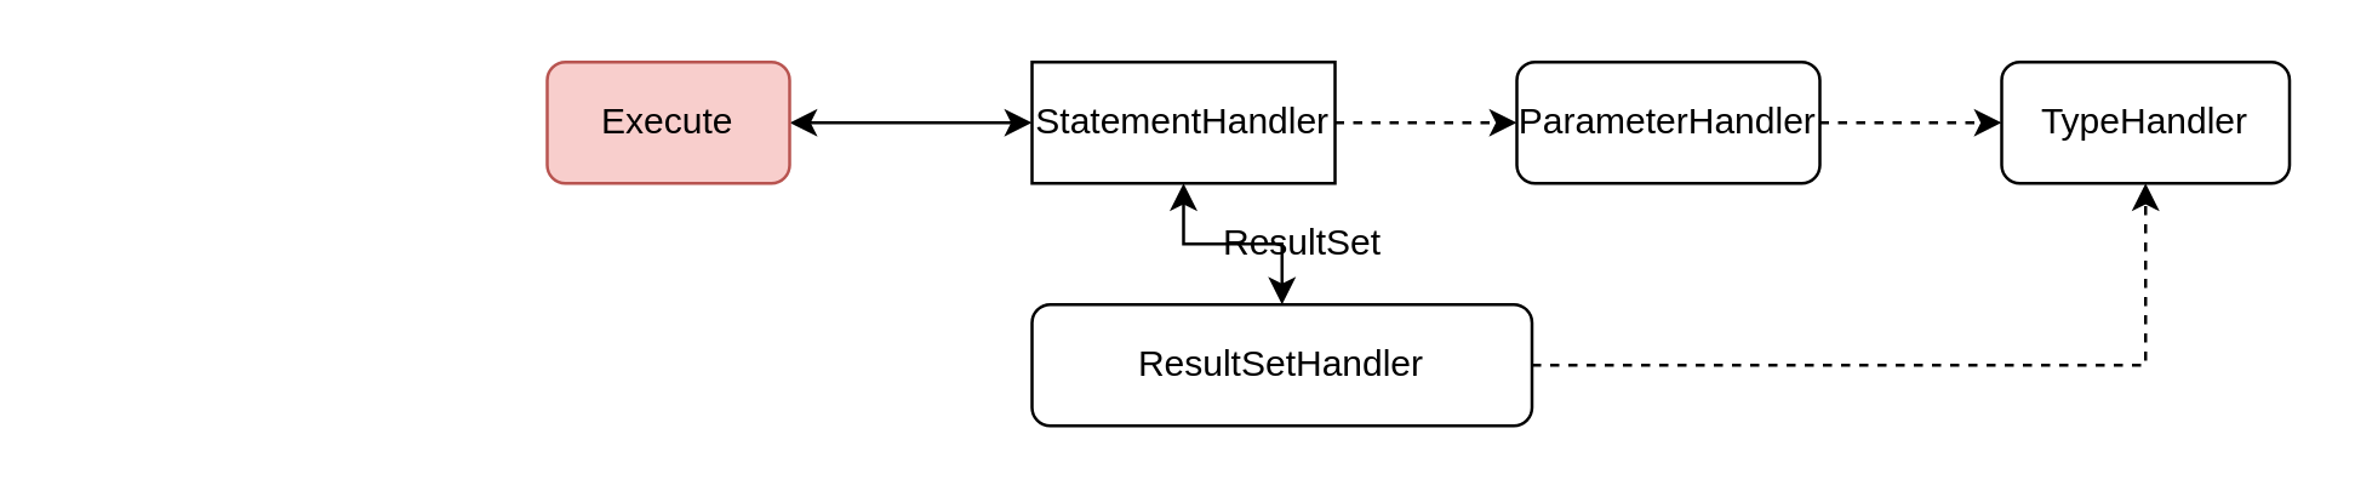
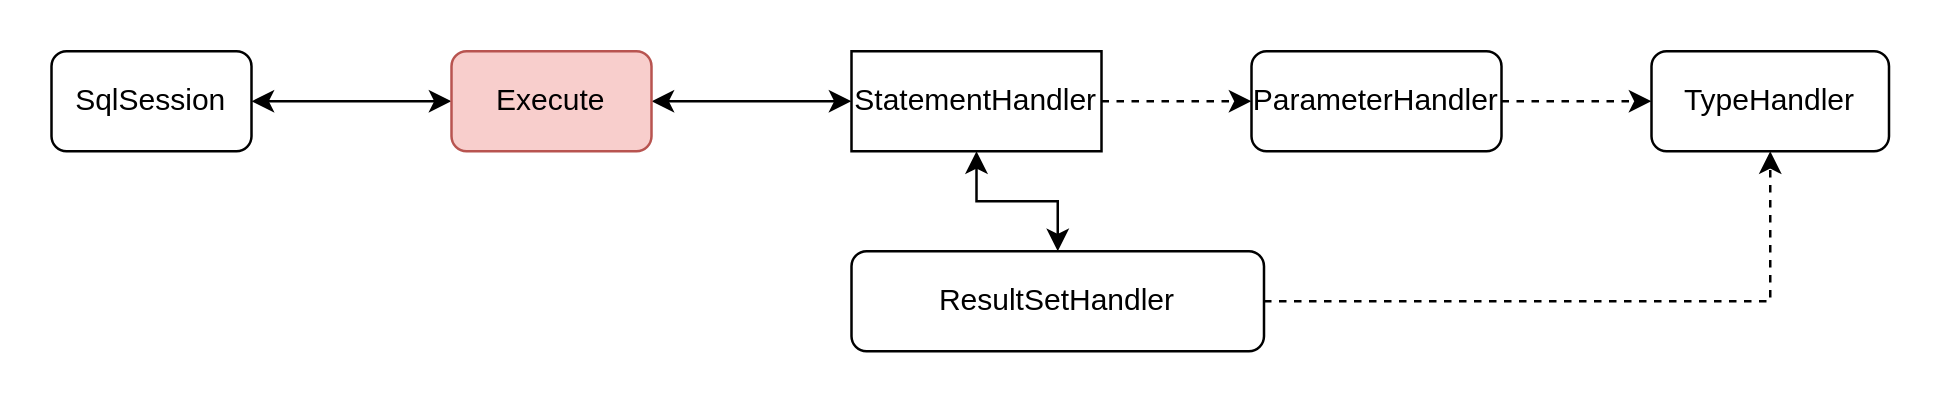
  <mxCell id="0" />
  <mxCell id="1" parent="0" />
+ <mxCell id="2" style="edgeStyle=orthogonalEdgeStyle;rounded=0;orthogonalLoop=1;jettySize=auto;html=1;entryX=0;entryY=0.5;entryDx=0;entryDy=0;startArrow=classic;startFill=1;" edge="1" parent="1" source="3" target="5"><mxGeometry relative="1" as="geometry" /></mxCell>
+ <mxCell id="3" value="SqlSession" style="rounded=1;whiteSpace=wrap;html=1;" vertex="1" parent="1"><mxGeometry x="20" y="20" width="80" height="40" as="geometry" /></mxCell>
  <mxCell id="4" style="edgeStyle=orthogonalEdgeStyle;rounded=0;orthogonalLoop=1;jettySize=auto;html=1;entryX=0;entryY=0.5;entryDx=0;entryDy=0;startArrow=classic;startFill=1;" edge="1" parent="1" source="5" target="8"><mxGeometry relative="1" as="geometry" /></mxCell>
  <mxCell id="5" value="Execute" style="rounded=1;whiteSpace=wrap;html=1;fillColor=#f8cecc;strokeColor=#b85450;" vertex="1" parent="1"><mxGeometry x="180" y="20" width="80" height="40" as="geometry" /></mxCell>
  <mxCell id="6" style="edgeStyle=orthogonalEdgeStyle;rounded=0;orthogonalLoop=1;jettySize=auto;html=1;entryX=0;entryY=0.5;entryDx=0;entryDy=0;dashed=1;" edge="1" parent="1" source="8" target="10"><mxGeometry relative="1" as="geometry" /></mxCell>
  <mxCell id="7" style="edgeStyle=orthogonalEdgeStyle;rounded=0;orthogonalLoop=1;jettySize=auto;html=1;startArrow=classic;startFill=1;" edge="1" parent="1" source="8" target="13"><mxGeometry relative="1" as="geometry" /></mxCell>
  <mxCell id="8" value="StatementHandler" style="whiteSpace=wrap;html=1;rounded=0;" vertex="1" parent="1"><mxGeometry x="340" y="20" width="100" height="40" as="geometry" /></mxCell>
  <mxCell id="9" style="edgeStyle=orthogonalEdgeStyle;rounded=0;orthogonalLoop=1;jettySize=auto;html=1;entryX=0;entryY=0.5;entryDx=0;entryDy=0;dashed=1;" edge="1" parent="1" source="10" target="11"><mxGeometry relative="1" as="geometry" /></mxCell>
  <mxCell id="10" value="ParameterHandler" style="rounded=1;whiteSpace=wrap;html=1;" vertex="1" parent="1"><mxGeometry x="500" y="20" width="100" height="40" as="geometry" /></mxCell>
  <mxCell id="11" value="TypeHandler" style="rounded=1;whiteSpace=wrap;html=1;" vertex="1" parent="1"><mxGeometry x="660" y="20" width="95" height="40" as="geometry" /></mxCell>
  <mxCell id="12" style="edgeStyle=orthogonalEdgeStyle;rounded=0;orthogonalLoop=1;jettySize=auto;html=1;dashed=1;" edge="1" parent="1" source="13" target="11"><mxGeometry relative="1" as="geometry" /></mxCell>
  <mxCell id="13" value="ResultSetHandler" style="rounded=1;whiteSpace=wrap;html=1;" vertex="1" parent="1"><mxGeometry x="340" y="100" width="165" height="40" as="geometry" /></mxCell>
- <mxCell id="14" value="ResultSet" style="text;html=1;align=center;verticalAlign=middle;resizable=0;points=[];autosize=1;strokeColor=none;fillColor=none;" vertex="1" parent="1"><mxGeometry x="394" y="70" width="70" height="20" as="geometry" /></mxCell>
